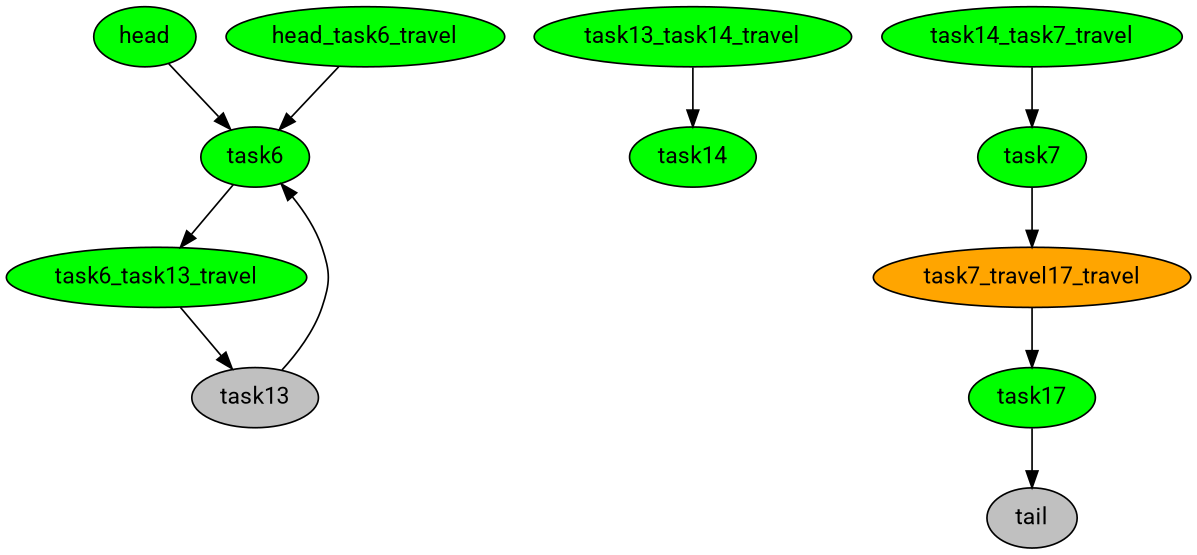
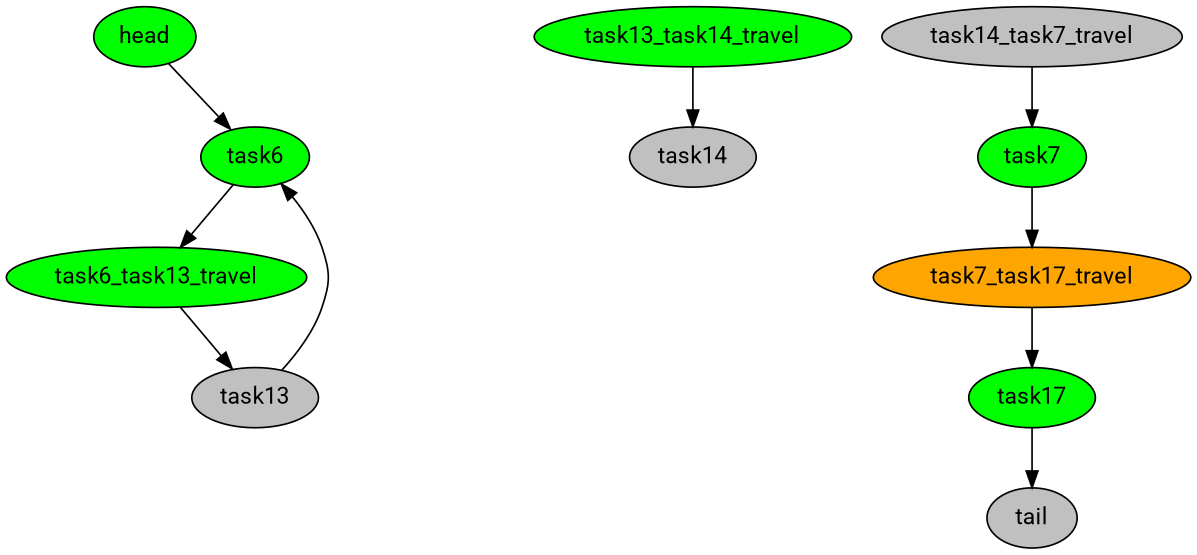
  digraph {
    fontname=Roboto
    node [fillcolor=green fontcolor=black fontname=Roboto style=filled]
    edge [color=black fontname=Roboto]
    n1 [label=head]
    n2 [label=task6]
-   n3 [label=head_task6_travel]
    n4 [label=task6_task13_travel]
    n5 [fillcolor=gray label=task13]
    n6 [label=task13_task14_travel]
-   n7 [label=task14]
-   n8 [label=task14_task7_travel]
+   n7 [fillcolor=gray label=task14]
+   n8 [fillcolor=gray label=task14_task7_travel]
    n9 [label=task7]
-   n10 [fillcolor=orange label=task7_travel17_travel]
+   n10 [fillcolor=orange label=task7_task17_travel]
    n11 [label=task17]
    n12 [fillcolor=gray label=tail]
    n1 -> n2
    n2 -> n4
-   n3 -> n2
    n4 -> n5
    n5 -> n2
    n6 -> n7
    n8 -> n9
    n9 -> n10
    n10 -> n11
    n11 -> n12
  }
